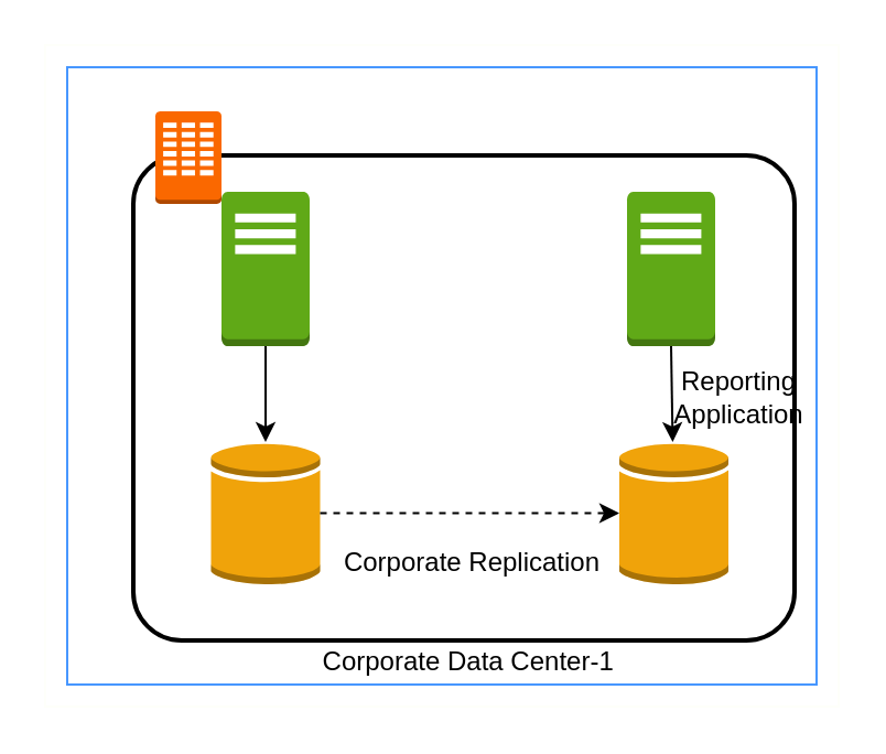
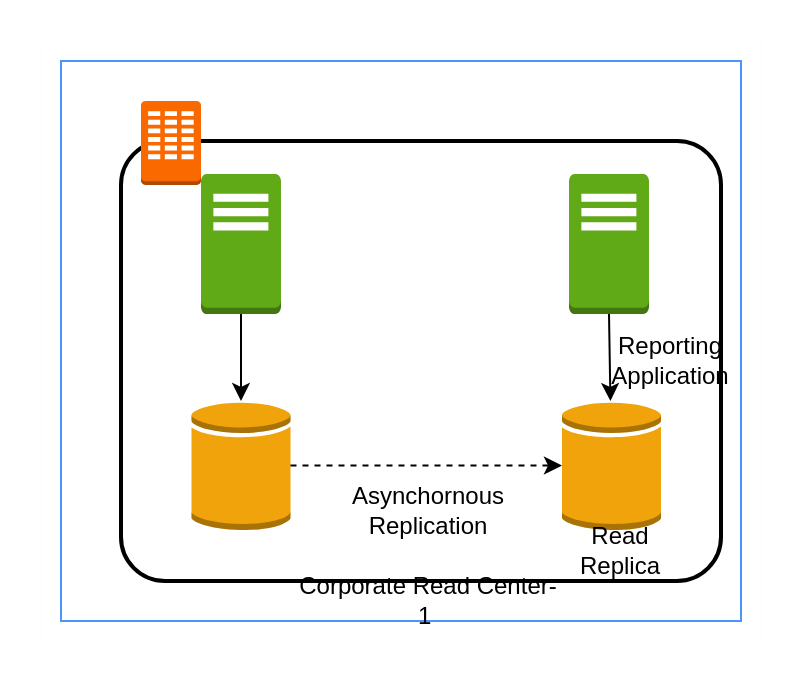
  <mxCell id="0" />
  <mxCell id="1" parent="0" />
  <mxCell id="2" value="" style="rounded=0;whiteSpace=wrap;html=1;strokeColor=#FEFFFA;" parent="1" vertex="1"><mxGeometry x="20" y="20" width="360" height="300" as="geometry" /></mxCell>
  <mxCell id="3" value="" style="rounded=0;whiteSpace=wrap;html=1;strokeColor=#4797FF;" parent="1" vertex="1"><mxGeometry x="30" y="30" width="340" height="280" as="geometry" /></mxCell>
  <mxCell id="4" value="" style="rounded=1;arcSize=10;dashed=0;fillColor=none;gradientColor=none;strokeWidth=2;" parent="1" vertex="1"><mxGeometry x="60" y="70" width="300" height="220" as="geometry" /></mxCell>
  <mxCell id="5" value="" style="dashed=0;html=1;shape=mxgraph.aws3.corporate_data_center;fillColor=#fa6800;dashed=0;strokeColor=#C73500;fontColor=#ffffff;" parent="1" vertex="1"><mxGeometry x="70" y="50" width="30" height="42" as="geometry" /></mxCell>
- <mxCell id="6" value="Corporate Data Center-1&amp;nbsp;" style="text;html=1;strokeColor=none;fillColor=none;align=center;verticalAlign=middle;whiteSpace=wrap;rounded=0;" parent="1" vertex="1"><mxGeometry x="144" y="290" width="140" height="20" as="geometry" /></mxCell>
+ <mxCell id="6" value="Corporate Read Center-1&amp;nbsp;" style="text;html=1;strokeColor=none;fillColor=none;align=center;verticalAlign=middle;whiteSpace=wrap;rounded=0;" parent="1" vertex="1"><mxGeometry x="144" y="290" width="140" height="20" as="geometry" /></mxCell>
  <mxCell id="7" value="" style="outlineConnect=0;dashed=0;verticalLabelPosition=bottom;verticalAlign=top;align=center;html=1;shape=mxgraph.aws3.traditional_server;fillColor=#60a917;strokeColor=#2D7600;fontColor=#ffffff;" parent="1" vertex="1"><mxGeometry x="100" y="86.5" width="40" height="70" as="geometry" /></mxCell>
  <mxCell id="8" value="" style="outlineConnect=0;dashed=0;verticalLabelPosition=bottom;verticalAlign=top;align=center;html=1;shape=mxgraph.aws3.generic_database;fillColor=#f0a30a;strokeColor=#BD7000;fontColor=#ffffff;" parent="1" vertex="1"><mxGeometry x="95.25" y="200" width="49.5" height="64.5" as="geometry" /></mxCell>
  <mxCell id="9" value="" style="endArrow=classic;html=1;exitX=0.5;exitY=1;exitDx=0;exitDy=0;exitPerimeter=0;" parent="1" source="7" target="8" edge="1"><mxGeometry width="50" height="50" relative="1" as="geometry"><mxPoint x="130" y="180" as="sourcePoint" /><mxPoint x="180" y="130" as="targetPoint" /></mxGeometry></mxCell>
  <mxCell id="10" value="" style="outlineConnect=0;dashed=0;verticalLabelPosition=bottom;verticalAlign=top;align=center;html=1;shape=mxgraph.aws3.traditional_server;fillColor=#60a917;strokeColor=#2D7600;fontColor=#ffffff;" parent="1" vertex="1"><mxGeometry x="284" y="86.5" width="40" height="70" as="geometry" /></mxCell>
  <mxCell id="11" value="" style="endArrow=classic;html=1;exitX=0.5;exitY=1;exitDx=0;exitDy=0;exitPerimeter=0;" parent="1" source="10" target="13" edge="1"><mxGeometry width="50" height="50" relative="1" as="geometry"><mxPoint x="130" y="166.5" as="sourcePoint" /><mxPoint x="190" y="213.049" as="targetPoint" /></mxGeometry></mxCell>
  <mxCell id="12" value="Reporting Application" style="text;html=1;strokeColor=none;fillColor=none;align=center;verticalAlign=middle;whiteSpace=wrap;rounded=0;" parent="1" vertex="1"><mxGeometry x="315" y="170" width="40" height="20" as="geometry" /></mxCell>
  <mxCell id="13" value="" style="outlineConnect=0;dashed=0;verticalLabelPosition=bottom;verticalAlign=top;align=center;html=1;shape=mxgraph.aws3.generic_database;fillColor=#f0a30a;strokeColor=#BD7000;fontColor=#ffffff;" parent="1" vertex="1"><mxGeometry x="280.5" y="200" width="49.5" height="64.5" as="geometry" /></mxCell>
+ <mxCell id="14" value="Read Replica" style="text;html=1;strokeColor=none;fillColor=none;align=center;verticalAlign=middle;whiteSpace=wrap;rounded=0;" parent="1" vertex="1"><mxGeometry x="290" y="264.5" width="40" height="20" as="geometry" /></mxCell>
  <mxCell id="15" value="" style="endArrow=classic;html=1;dashed=1;" parent="1" source="8" target="13" edge="1"><mxGeometry width="50" height="50" relative="1" as="geometry"><mxPoint x="130" y="180" as="sourcePoint" /><mxPoint x="180" y="130" as="targetPoint" /></mxGeometry></mxCell>
- <mxCell id="16" value="Corporate Replication" style="text;html=1;strokeColor=none;fillColor=none;align=center;verticalAlign=middle;whiteSpace=wrap;rounded=0;" parent="1" vertex="1"><mxGeometry x="144" y="244.5" width="140" height="20" as="geometry" /></mxCell>
+ <mxCell id="16" value="Asynchornous Replication" style="text;html=1;strokeColor=none;fillColor=none;align=center;verticalAlign=middle;whiteSpace=wrap;rounded=0;" parent="1" vertex="1"><mxGeometry x="144" y="244.5" width="140" height="20" as="geometry" /></mxCell>
